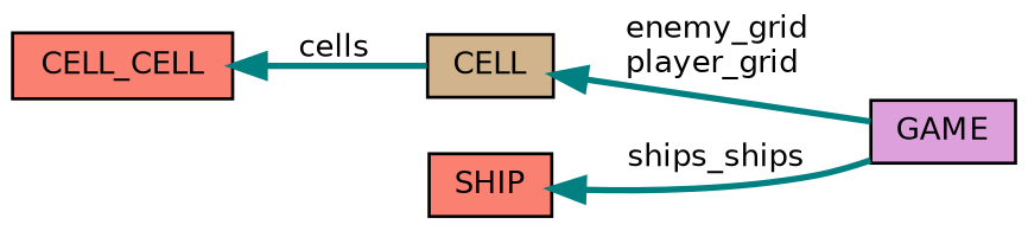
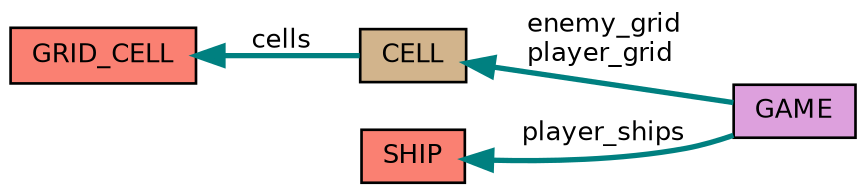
  digraph {
    rankdir=LR
    node [color=black fillcolor=salmon fontname=Helvetica fontsize=10 shape=record style=filled]
    edge [color=teal dir=back fontname=Helvetica fontsize=10 labelfontname=Helvetica labelfontsize=10 style=bold]
    n1 [fillcolor=plum fontcolor=black height=0.2 label=GAME width=0.4]
    n2 [fillcolor=tan height=0.2 label=CELL width=0.4]
-   n3 [height=0.2 label=CELL_CELL width=0.4]
+   n3 [height=0.2 label=GRID_CELL width=0.4]
    n4 [height=0.2 label=SHIP width=0.4]
    n2 -> n1 [label=" enemy_grid\nplayer_grid"]
    n3 -> n2 [label=" cells"]
-   n4 -> n1 [label=" ships_ships"]
+   n4 -> n1 [label=" player_ships"]
  }
